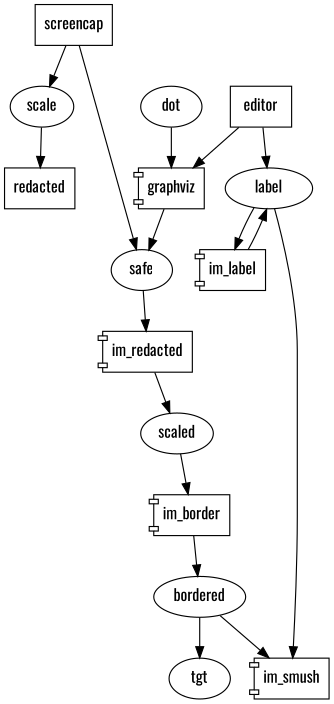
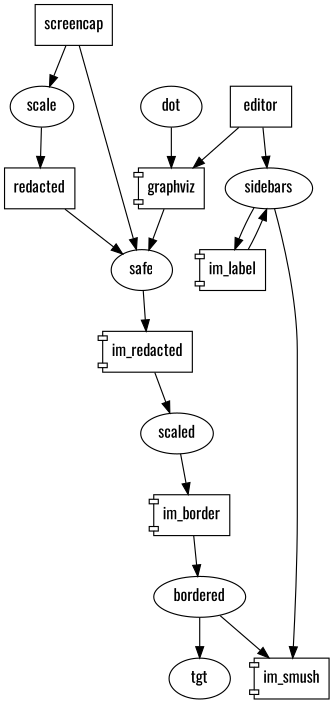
  digraph {
    fontname=Oswald
    node [fontname=Oswald shape=ellipse]
    edge [fontname=Oswald]
    screencap [shape=rect]
    n2 [label=scale]
    safe
    redacted [shape=rect]
    n5 [label=im_redacted shape=component]
    editor [shape=rect]
-   sidebars [label=label]
+   sidebars
    graphviz [shape=component]
    dot
    im_label [shape=component]
    im_smush [shape=component]
    scaled
    im_border [shape=component]
    bordered
    tgt
    screencap -> n2
    screencap -> safe
    n2 -> redacted
    safe -> n5
+   redacted -> safe
    n5 -> scaled
    editor -> sidebars
    editor -> graphviz
    sidebars -> im_label
    sidebars -> im_smush
    graphviz -> safe
    dot -> graphviz
    im_label -> sidebars
    scaled -> im_border
    im_border -> bordered
    bordered -> im_smush
    bordered -> tgt
  }
